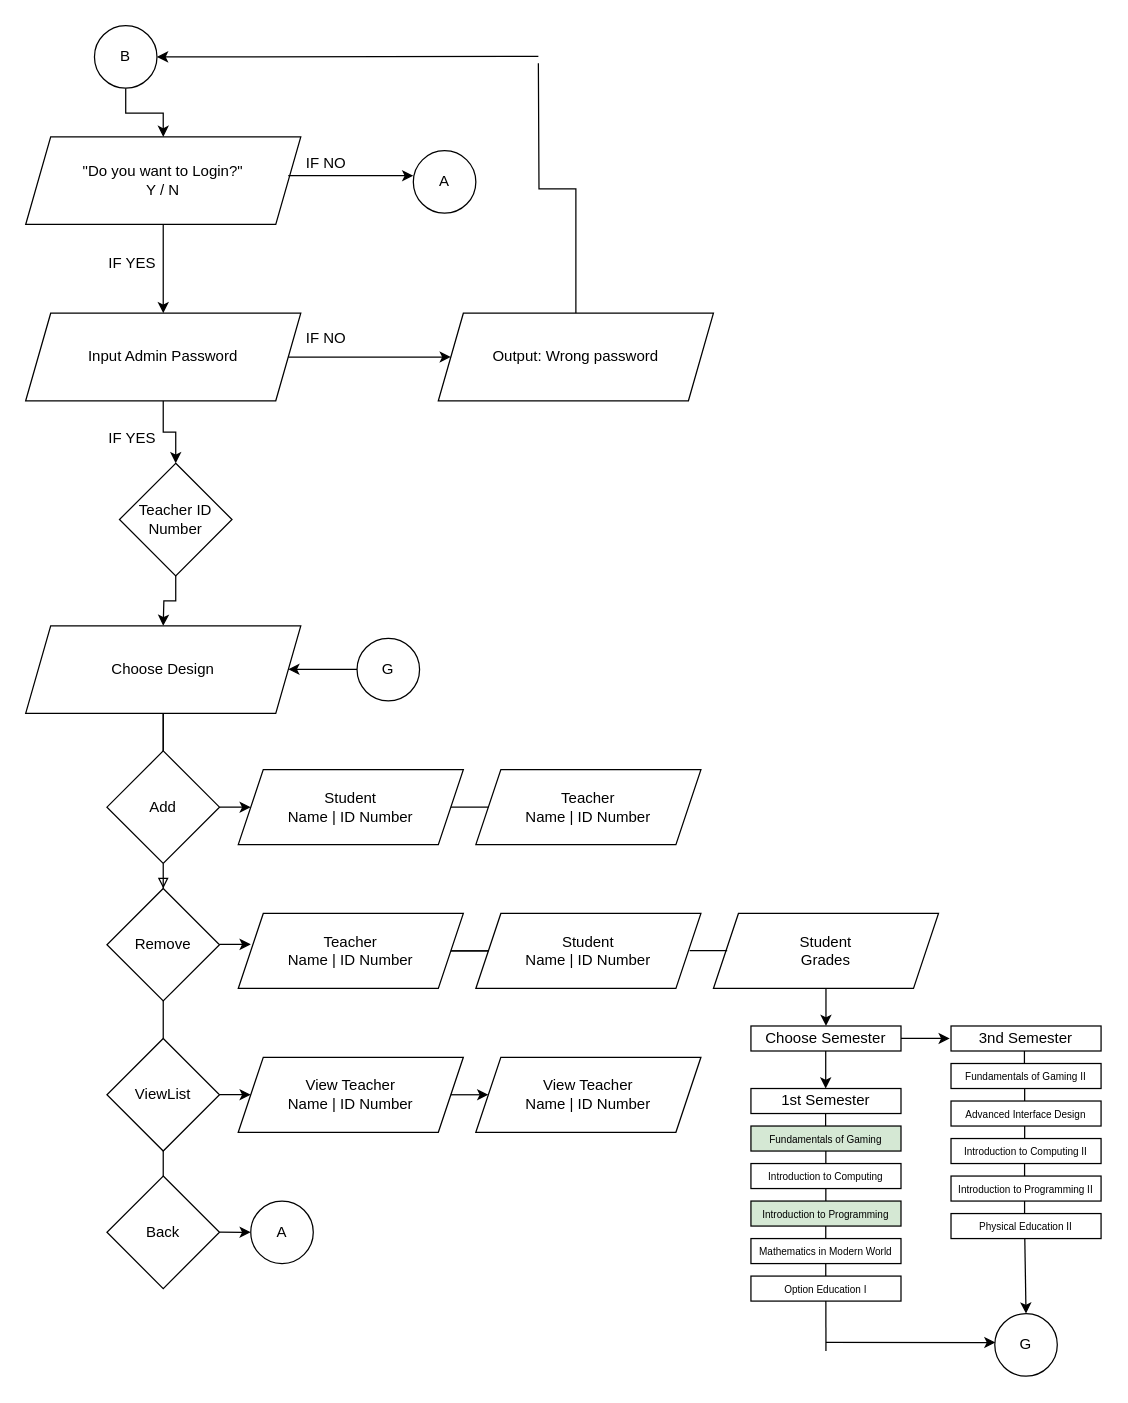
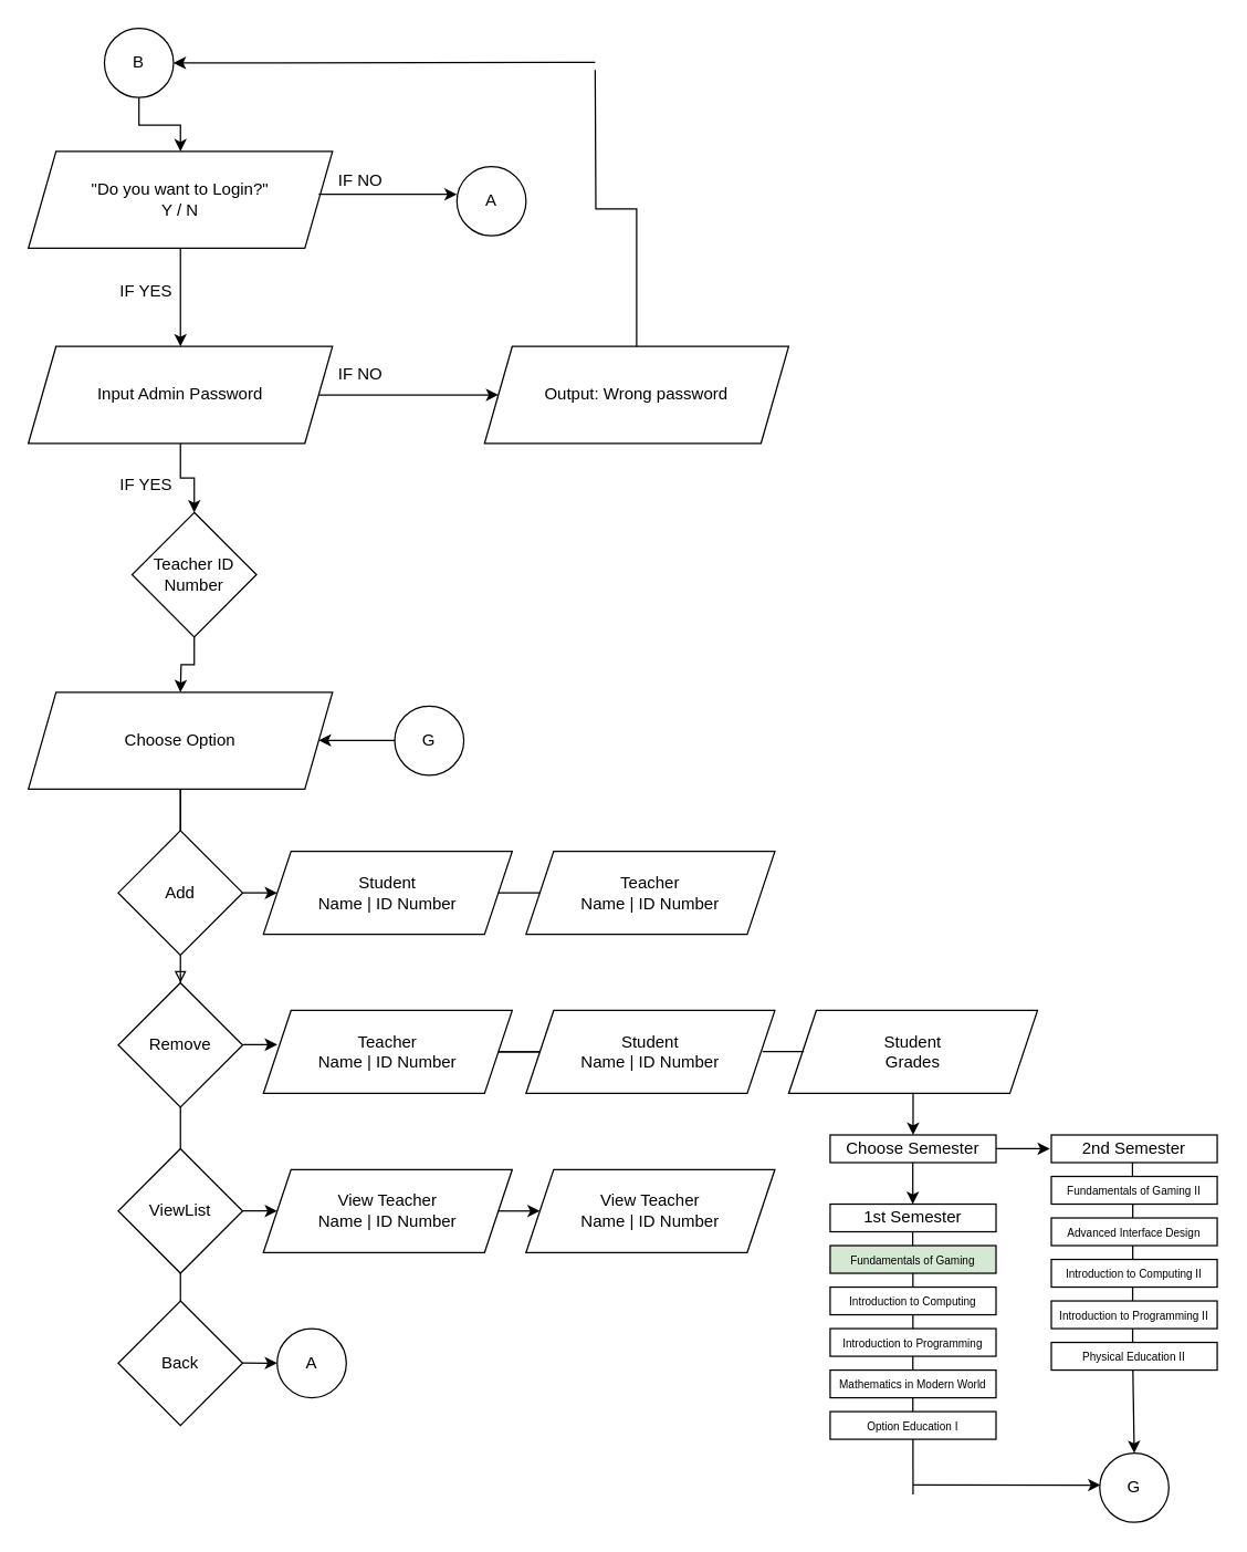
  <mxCell id="0" />
  <mxCell id="1" parent="0" />
  <mxCell id="2" style="edgeStyle=orthogonalEdgeStyle;rounded=0;orthogonalLoop=1;jettySize=auto;html=1;entryX=0.5;entryY=0;entryDx=0;entryDy=0;" edge="1" parent="1" source="3" target="10"><mxGeometry relative="1" as="geometry" /></mxCell>
  <mxCell id="3" value="B" style="ellipse;whiteSpace=wrap;html=1;aspect=fixed;container=1;" vertex="1" parent="1"><mxGeometry x="75" y="20" width="50" height="50" as="geometry"><mxRectangle x="245" y="10" width="40" height="20" as="alternateBounds" /></mxGeometry></mxCell>
  <mxCell id="4" style="edgeStyle=orthogonalEdgeStyle;rounded=0;orthogonalLoop=1;jettySize=auto;html=1;entryX=0.5;entryY=0;entryDx=0;entryDy=0;" edge="1" parent="1" source="6" target="8"><mxGeometry relative="1" as="geometry" /></mxCell>
  <mxCell id="5" style="edgeStyle=orthogonalEdgeStyle;rounded=0;orthogonalLoop=1;jettySize=auto;html=1;" edge="1" parent="1" source="6" target="13"><mxGeometry relative="1" as="geometry" /></mxCell>
  <mxCell id="6" value="Input Admin Password" style="shape=parallelogram;perimeter=parallelogramPerimeter;whiteSpace=wrap;html=1;fixedSize=1;" vertex="1" parent="1"><mxGeometry x="20" y="250" width="220" height="70" as="geometry" /></mxCell>
  <mxCell id="7" style="edgeStyle=orthogonalEdgeStyle;rounded=0;orthogonalLoop=1;jettySize=auto;html=1;endArrow=classic;endFill=1;" edge="1" parent="1" source="8"><mxGeometry relative="1" as="geometry"><mxPoint x="130" y="500" as="targetPoint" /></mxGeometry></mxCell>
  <mxCell id="8" value="Teacher ID&lt;br&gt;Number" style="rhombus;whiteSpace=wrap;html=1;" vertex="1" parent="1"><mxGeometry x="95" y="370" width="90" height="90" as="geometry" /></mxCell>
  <mxCell id="9" style="edgeStyle=orthogonalEdgeStyle;rounded=0;orthogonalLoop=1;jettySize=auto;html=1;" edge="1" parent="1" source="10"><mxGeometry relative="1" as="geometry"><mxPoint x="130" y="250" as="targetPoint" /></mxGeometry></mxCell>
  <mxCell id="10" value="&quot;Do you want to Login?&quot;&lt;br&gt;Y / N" style="shape=parallelogram;perimeter=parallelogramPerimeter;whiteSpace=wrap;html=1;fixedSize=1;" vertex="1" parent="1"><mxGeometry x="20" y="109" width="220" height="70" as="geometry" /></mxCell>
  <mxCell id="11" value="A" style="ellipse;whiteSpace=wrap;html=1;aspect=fixed;" vertex="1" parent="1"><mxGeometry x="330" y="120" width="50" height="50" as="geometry" /></mxCell>
  <mxCell id="12" style="edgeStyle=orthogonalEdgeStyle;rounded=0;orthogonalLoop=1;jettySize=auto;html=1;endArrow=none;endFill=0;" edge="1" parent="1" source="13"><mxGeometry relative="1" as="geometry"><mxPoint x="430" y="50" as="targetPoint" /></mxGeometry></mxCell>
  <mxCell id="13" value="Output: Wrong password" style="shape=parallelogram;perimeter=parallelogramPerimeter;whiteSpace=wrap;html=1;fixedSize=1;" vertex="1" parent="1"><mxGeometry x="350" y="250" width="220" height="70" as="geometry" /></mxCell>
  <mxCell id="14" value="" style="endArrow=classic;html=1;rounded=0;entryX=1;entryY=0.5;entryDx=0;entryDy=0;" edge="1" parent="1" target="3"><mxGeometry width="50" height="50" relative="1" as="geometry"><mxPoint x="430" y="44.58" as="sourcePoint" /><mxPoint x="260" y="44.58" as="targetPoint" /></mxGeometry></mxCell>
  <mxCell id="15" style="edgeStyle=orthogonalEdgeStyle;rounded=0;orthogonalLoop=1;jettySize=auto;html=1;endArrow=block;endFill=0;" edge="1" parent="1" source="18" target="20"><mxGeometry relative="1" as="geometry" /></mxCell>
  <mxCell id="16" value="" style="edgeStyle=orthogonalEdgeStyle;rounded=0;orthogonalLoop=1;jettySize=auto;html=1;endArrow=none;endFill=0;" edge="1" parent="1" source="18" target="22"><mxGeometry relative="1" as="geometry" /></mxCell>
  <mxCell id="17" style="edgeStyle=orthogonalEdgeStyle;rounded=0;orthogonalLoop=1;jettySize=auto;html=1;endArrow=classic;endFill=1;" edge="1" parent="1" source="18"><mxGeometry relative="1" as="geometry"><mxPoint x="200" y="645" as="targetPoint" /></mxGeometry></mxCell>
  <mxCell id="18" value="Add" style="rhombus;whiteSpace=wrap;html=1;" vertex="1" parent="1"><mxGeometry x="85" y="600" width="90" height="90" as="geometry" /></mxCell>
  <mxCell id="19" style="edgeStyle=orthogonalEdgeStyle;rounded=0;orthogonalLoop=1;jettySize=auto;html=1;endArrow=none;endFill=0;" edge="1" parent="1" source="20" target="24"><mxGeometry relative="1" as="geometry" /></mxCell>
  <mxCell id="20" value="Remove" style="rhombus;whiteSpace=wrap;html=1;" vertex="1" parent="1"><mxGeometry x="85" y="710" width="90" height="90" as="geometry" /></mxCell>
  <mxCell id="21" style="edgeStyle=orthogonalEdgeStyle;rounded=0;orthogonalLoop=1;jettySize=auto;html=1;endArrow=none;endFill=0;" edge="1" parent="1" source="22"><mxGeometry relative="1" as="geometry"><mxPoint x="130" y="600" as="targetPoint" /></mxGeometry></mxCell>
- <mxCell id="22" value="Choose Design" style="shape=parallelogram;perimeter=parallelogramPerimeter;whiteSpace=wrap;html=1;fixedSize=1;" vertex="1" parent="1"><mxGeometry x="20" y="500" width="220" height="70" as="geometry" /></mxCell>
+ <mxCell id="22" value="Choose Option" style="shape=parallelogram;perimeter=parallelogramPerimeter;whiteSpace=wrap;html=1;fixedSize=1;" vertex="1" parent="1"><mxGeometry x="20" y="500" width="220" height="70" as="geometry" /></mxCell>
  <mxCell id="23" style="edgeStyle=orthogonalEdgeStyle;rounded=0;orthogonalLoop=1;jettySize=auto;html=1;endArrow=none;endFill=0;" edge="1" parent="1" source="24" target="25"><mxGeometry relative="1" as="geometry" /></mxCell>
  <mxCell id="24" value="ViewList" style="rhombus;whiteSpace=wrap;html=1;" vertex="1" parent="1"><mxGeometry x="85" y="830" width="90" height="90" as="geometry" /></mxCell>
  <mxCell id="25" value="Back" style="rhombus;whiteSpace=wrap;html=1;" vertex="1" parent="1"><mxGeometry x="85" y="940" width="90" height="90" as="geometry" /></mxCell>
  <mxCell id="26" value="IF NO" style="text;html=1;align=center;verticalAlign=middle;resizable=0;points=[];autosize=1;strokeColor=none;fillColor=none;" vertex="1" parent="1"><mxGeometry x="235" y="120" width="50" height="20" as="geometry" /></mxCell>
  <mxCell id="27" value="IF YES" style="text;html=1;align=center;verticalAlign=middle;resizable=0;points=[];autosize=1;strokeColor=none;fillColor=none;" vertex="1" parent="1"><mxGeometry x="80" y="200" width="50" height="20" as="geometry" /></mxCell>
  <mxCell id="28" value="IF NO" style="text;html=1;align=center;verticalAlign=middle;resizable=0;points=[];autosize=1;strokeColor=none;fillColor=none;" vertex="1" parent="1"><mxGeometry x="235" y="260" width="50" height="20" as="geometry" /></mxCell>
  <mxCell id="29" value="Student&lt;br&gt;Name | ID Number" style="shape=parallelogram;perimeter=parallelogramPerimeter;whiteSpace=wrap;html=1;fixedSize=1;" vertex="1" parent="1"><mxGeometry x="190" y="615" width="180" height="60" as="geometry" /></mxCell>
  <mxCell id="30" value="IF YES" style="text;html=1;align=center;verticalAlign=middle;resizable=0;points=[];autosize=1;strokeColor=none;fillColor=none;" vertex="1" parent="1"><mxGeometry x="80" y="340" width="50" height="20" as="geometry" /></mxCell>
  <mxCell id="31" value="Teacher&lt;br&gt;Name | ID Number" style="shape=parallelogram;perimeter=parallelogramPerimeter;whiteSpace=wrap;html=1;fixedSize=1;" vertex="1" parent="1"><mxGeometry x="380" y="615" width="180" height="60" as="geometry" /></mxCell>
  <mxCell id="32" value="Student&lt;br&gt;Name | ID Number" style="shape=parallelogram;perimeter=parallelogramPerimeter;whiteSpace=wrap;html=1;fixedSize=1;" vertex="1" parent="1"><mxGeometry x="380" y="730" width="180" height="60" as="geometry" /></mxCell>
  <mxCell id="33" value="" style="edgeStyle=orthogonalEdgeStyle;rounded=0;orthogonalLoop=1;jettySize=auto;html=1;fontSize=8;endArrow=none;endFill=0;" edge="1" parent="1" source="34" target="32"><mxGeometry relative="1" as="geometry" /></mxCell>
  <mxCell id="34" value="Teacher&lt;br&gt;Name | ID Number" style="shape=parallelogram;perimeter=parallelogramPerimeter;whiteSpace=wrap;html=1;fixedSize=1;" vertex="1" parent="1"><mxGeometry x="190" y="730" width="180" height="60" as="geometry" /></mxCell>
  <mxCell id="35" value="" style="endArrow=none;html=1;rounded=0;exitX=1;exitY=0.5;exitDx=0;exitDy=0;" edge="1" parent="1" source="29" target="31"><mxGeometry width="50" height="50" relative="1" as="geometry"><mxPoint x="360" y="650" as="sourcePoint" /><mxPoint x="410" y="600" as="targetPoint" /></mxGeometry></mxCell>
  <mxCell id="36" style="edgeStyle=orthogonalEdgeStyle;rounded=0;orthogonalLoop=1;jettySize=auto;html=1;endArrow=classic;endFill=1;" edge="1" parent="1"><mxGeometry relative="1" as="geometry"><mxPoint x="174.971" y="754.739" as="sourcePoint" /><mxPoint x="200" y="754.71" as="targetPoint" /></mxGeometry></mxCell>
  <mxCell id="37" value="" style="endArrow=none;html=1;rounded=0;exitX=1;exitY=0.5;exitDx=0;exitDy=0;" edge="1" parent="1"><mxGeometry width="50" height="50" relative="1" as="geometry"><mxPoint x="360" y="759.9" as="sourcePoint" /><mxPoint x="390" y="759.9" as="targetPoint" /></mxGeometry></mxCell>
  <mxCell id="38" style="edgeStyle=orthogonalEdgeStyle;rounded=0;orthogonalLoop=1;jettySize=auto;html=1;endArrow=classic;endFill=1;" edge="1" parent="1"><mxGeometry relative="1" as="geometry"><mxPoint x="660" y="820" as="targetPoint" /><mxPoint x="649" y="790" as="sourcePoint" /></mxGeometry></mxCell>
  <mxCell id="39" value="Student &lt;br&gt;Grades" style="shape=parallelogram;perimeter=parallelogramPerimeter;whiteSpace=wrap;html=1;fixedSize=1;" vertex="1" parent="1"><mxGeometry x="570" y="730" width="180" height="60" as="geometry" /></mxCell>
  <mxCell id="40" style="edgeStyle=orthogonalEdgeStyle;rounded=0;orthogonalLoop=1;jettySize=auto;html=1;endArrow=classic;endFill=1;entryX=0;entryY=0.5;entryDx=0;entryDy=0;" edge="1" parent="1" source="41"><mxGeometry relative="1" as="geometry"><mxPoint x="759" y="830" as="targetPoint" /></mxGeometry></mxCell>
  <mxCell id="41" value="Choose Semester" style="rounded=0;whiteSpace=wrap;html=1;" vertex="1" parent="1"><mxGeometry x="600" y="820" width="120" height="20" as="geometry" /></mxCell>
  <mxCell id="42" value="1st Semester" style="rounded=0;whiteSpace=wrap;html=1;" vertex="1" parent="1"><mxGeometry x="600" y="870" width="120" height="20" as="geometry" /></mxCell>
- <mxCell id="43" value="3nd Semester" style="rounded=0;whiteSpace=wrap;html=1;" vertex="1" parent="1"><mxGeometry x="760" y="820" width="120" height="20" as="geometry" /></mxCell>
+ <mxCell id="43" value="2nd Semester" style="rounded=0;whiteSpace=wrap;html=1;" vertex="1" parent="1"><mxGeometry x="760" y="820" width="120" height="20" as="geometry" /></mxCell>
  <mxCell id="44" value="" style="endArrow=classic;html=1;rounded=0;" edge="1" parent="1"><mxGeometry width="50" height="50" relative="1" as="geometry"><mxPoint x="659.8" y="840" as="sourcePoint" /><mxPoint x="659.8" y="870" as="targetPoint" /></mxGeometry></mxCell>
  <mxCell id="45" value="" style="endArrow=none;html=1;rounded=0;" edge="1" parent="1"><mxGeometry width="50" height="50" relative="1" as="geometry"><mxPoint x="659.71" y="890" as="sourcePoint" /><mxPoint x="659.71" y="900" as="targetPoint" /></mxGeometry></mxCell>
  <mxCell id="46" value="&lt;font style=&quot;font-size: 8px&quot;&gt;Fundamentals of Gaming&lt;/font&gt;" style="rounded=0;whiteSpace=wrap;html=1;fillColor=#d5e8d4;" vertex="1" parent="1"><mxGeometry x="600" y="900" width="120" height="20" as="geometry" /></mxCell>
  <mxCell id="47" value="" style="endArrow=none;html=1;rounded=0;" edge="1" parent="1"><mxGeometry width="50" height="50" relative="1" as="geometry"><mxPoint x="659.9" y="920" as="sourcePoint" /><mxPoint x="659.9" y="930" as="targetPoint" /></mxGeometry></mxCell>
  <mxCell id="48" value="" style="endArrow=none;html=1;rounded=0;" edge="1" parent="1"><mxGeometry width="50" height="50" relative="1" as="geometry"><mxPoint x="659.9" y="950" as="sourcePoint" /><mxPoint x="659.9" y="960" as="targetPoint" /></mxGeometry></mxCell>
  <mxCell id="49" value="&lt;font style=&quot;font-size: 8px&quot;&gt;Mathematics in Modern World&lt;/font&gt;" style="rounded=0;whiteSpace=wrap;html=1;" vertex="1" parent="1"><mxGeometry x="600" y="990" width="120" height="20" as="geometry" /></mxCell>
  <mxCell id="50" value="&lt;font style=&quot;font-size: 8px&quot;&gt;Introduction to Computing&lt;/font&gt;" style="rounded=0;whiteSpace=wrap;html=1;" vertex="1" parent="1"><mxGeometry x="600" y="930" width="120" height="20" as="geometry" /></mxCell>
- <mxCell id="51" value="&lt;font style=&quot;font-size: 8px&quot;&gt;Introduction to Programming&lt;/font&gt;" style="rounded=0;whiteSpace=wrap;html=1;fillColor=#d5e8d4;" vertex="1" parent="1"><mxGeometry x="600" y="960" width="120" height="20" as="geometry" /></mxCell>
+ <mxCell id="51" value="&lt;font style=&quot;font-size: 8px&quot;&gt;Introduction to Programming&lt;/font&gt;" style="rounded=0;whiteSpace=wrap;html=1;" vertex="1" parent="1"><mxGeometry x="600" y="960" width="120" height="20" as="geometry" /></mxCell>
  <mxCell id="52" value="" style="endArrow=none;html=1;rounded=0;" edge="1" parent="1"><mxGeometry width="50" height="50" relative="1" as="geometry"><mxPoint x="659.83" y="980" as="sourcePoint" /><mxPoint x="659.83" y="990" as="targetPoint" /></mxGeometry></mxCell>
  <mxCell id="53" value="" style="endArrow=none;html=1;rounded=0;" edge="1" parent="1"><mxGeometry width="50" height="50" relative="1" as="geometry"><mxPoint x="659.83" y="1010" as="sourcePoint" /><mxPoint x="659.83" y="1020" as="targetPoint" /></mxGeometry></mxCell>
  <mxCell id="54" value="&lt;font style=&quot;font-size: 8px&quot;&gt;Option Education I&lt;/font&gt;" style="rounded=0;whiteSpace=wrap;html=1;" vertex="1" parent="1"><mxGeometry x="600" y="1020" width="120" height="20" as="geometry" /></mxCell>
  <mxCell id="55" value="" style="endArrow=none;html=1;rounded=0;" edge="1" parent="1"><mxGeometry width="50" height="50" relative="1" as="geometry"><mxPoint x="818.71" y="840" as="sourcePoint" /><mxPoint x="818.71" y="850" as="targetPoint" /></mxGeometry></mxCell>
  <mxCell id="56" value="&lt;font style=&quot;font-size: 8px&quot;&gt;Fundamentals of Gaming II&lt;/font&gt;" style="rounded=0;whiteSpace=wrap;html=1;" vertex="1" parent="1"><mxGeometry x="760" y="850" width="120" height="20" as="geometry" /></mxCell>
  <mxCell id="57" value="" style="endArrow=none;html=1;rounded=0;" edge="1" parent="1"><mxGeometry width="50" height="50" relative="1" as="geometry"><mxPoint x="818.9" y="870" as="sourcePoint" /><mxPoint x="818.9" y="880" as="targetPoint" /></mxGeometry></mxCell>
  <mxCell id="58" value="" style="endArrow=none;html=1;rounded=0;" edge="1" parent="1"><mxGeometry width="50" height="50" relative="1" as="geometry"><mxPoint x="818.9" y="900" as="sourcePoint" /><mxPoint x="818.9" y="910" as="targetPoint" /></mxGeometry></mxCell>
  <mxCell id="59" value="&lt;font style=&quot;font-size: 8px&quot;&gt;Introduction to Programming II&lt;/font&gt;" style="rounded=0;whiteSpace=wrap;html=1;" vertex="1" parent="1"><mxGeometry x="760" y="940" width="120" height="20" as="geometry" /></mxCell>
  <mxCell id="60" value="&lt;font style=&quot;font-size: 8px&quot;&gt;Advanced Interface Design&lt;/font&gt;" style="rounded=0;whiteSpace=wrap;html=1;" vertex="1" parent="1"><mxGeometry x="760" y="880" width="120" height="20" as="geometry" /></mxCell>
  <mxCell id="61" value="&lt;font style=&quot;font-size: 8px&quot;&gt;Introduction to Computing II&lt;/font&gt;" style="rounded=0;whiteSpace=wrap;html=1;" vertex="1" parent="1"><mxGeometry x="760" y="910" width="120" height="20" as="geometry" /></mxCell>
  <mxCell id="62" value="" style="endArrow=none;html=1;rounded=0;" edge="1" parent="1"><mxGeometry width="50" height="50" relative="1" as="geometry"><mxPoint x="818.83" y="930" as="sourcePoint" /><mxPoint x="818.83" y="940" as="targetPoint" /></mxGeometry></mxCell>
  <mxCell id="63" value="" style="endArrow=none;html=1;rounded=0;" edge="1" parent="1"><mxGeometry width="50" height="50" relative="1" as="geometry"><mxPoint x="818.83" y="960" as="sourcePoint" /><mxPoint x="818.83" y="970" as="targetPoint" /></mxGeometry></mxCell>
  <mxCell id="64" value="&lt;font style=&quot;font-size: 8px&quot;&gt;Physical Education II&lt;/font&gt;" style="rounded=0;whiteSpace=wrap;html=1;" vertex="1" parent="1"><mxGeometry x="760" y="970" width="120" height="20" as="geometry" /></mxCell>
  <mxCell id="65" value="" style="endArrow=classic;html=1;rounded=0;fontSize=8;entryX=0.011;entryY=0.463;entryDx=0;entryDy=0;entryPerimeter=0;" edge="1" parent="1"><mxGeometry width="50" height="50" relative="1" as="geometry"><mxPoint x="660" y="1073" as="sourcePoint" /><mxPoint x="795.55" y="1073.15" as="targetPoint" /></mxGeometry></mxCell>
  <mxCell id="66" value="" style="endArrow=classic;html=1;rounded=0;fontSize=8;entryX=0.5;entryY=0;entryDx=0;entryDy=0;" edge="1" parent="1"><mxGeometry width="50" height="50" relative="1" as="geometry"><mxPoint x="819" y="990" as="sourcePoint" /><mxPoint x="820" y="1050" as="targetPoint" /></mxGeometry></mxCell>
  <mxCell id="67" value="" style="endArrow=none;html=1;rounded=0;exitX=1;exitY=0.5;exitDx=0;exitDy=0;" edge="1" parent="1"><mxGeometry width="50" height="50" relative="1" as="geometry"><mxPoint x="551" y="759.8" as="sourcePoint" /><mxPoint x="581" y="759.8" as="targetPoint" /></mxGeometry></mxCell>
  <mxCell id="68" value="" style="endArrow=classic;html=1;rounded=0;fontSize=8;" edge="1" parent="1"><mxGeometry width="50" height="50" relative="1" as="geometry"><mxPoint x="285" y="534.76" as="sourcePoint" /><mxPoint x="230" y="534.76" as="targetPoint" /></mxGeometry></mxCell>
  <mxCell id="69" value="G" style="ellipse;whiteSpace=wrap;html=1;aspect=fixed;" vertex="1" parent="1"><mxGeometry x="285" y="510" width="50" height="50" as="geometry" /></mxCell>
  <mxCell id="70" value="" style="endArrow=classic;html=1;rounded=0;fontSize=8;entryX=0;entryY=0.4;entryDx=0;entryDy=0;entryPerimeter=0;" edge="1" parent="1" target="11"><mxGeometry width="50" height="50" relative="1" as="geometry"><mxPoint x="230" y="140" as="sourcePoint" /><mxPoint x="280" y="90" as="targetPoint" /></mxGeometry></mxCell>
  <mxCell id="71" value="G" style="ellipse;whiteSpace=wrap;html=1;aspect=fixed;" vertex="1" parent="1"><mxGeometry x="795" y="1050" width="50" height="50" as="geometry" /></mxCell>
  <mxCell id="72" value="" style="endArrow=none;html=1;rounded=0;fontSize=8;endSize=9;" edge="1" parent="1"><mxGeometry width="50" height="50" relative="1" as="geometry"><mxPoint x="659.9" y="1040" as="sourcePoint" /><mxPoint x="660" y="1080" as="targetPoint" /></mxGeometry></mxCell>
  <mxCell id="73" value="" style="endArrow=classic;html=1;rounded=0;fontSize=8;" edge="1" parent="1"><mxGeometry width="50" height="50" relative="1" as="geometry"><mxPoint x="175" y="874.8" as="sourcePoint" /><mxPoint x="200" y="875" as="targetPoint" /></mxGeometry></mxCell>
  <mxCell id="74" value="" style="endArrow=classic;html=1;rounded=0;fontSize=8;" edge="1" parent="1"><mxGeometry width="50" height="50" relative="1" as="geometry"><mxPoint x="175" y="984.8" as="sourcePoint" /><mxPoint x="200" y="985" as="targetPoint" /></mxGeometry></mxCell>
  <mxCell id="75" value="View Teacher&lt;br&gt;Name | ID Number" style="shape=parallelogram;perimeter=parallelogramPerimeter;whiteSpace=wrap;html=1;fixedSize=1;" vertex="1" parent="1"><mxGeometry x="190" y="845" width="180" height="60" as="geometry" /></mxCell>
  <mxCell id="76" value="View Teacher&lt;br&gt;Name | ID Number" style="shape=parallelogram;perimeter=parallelogramPerimeter;whiteSpace=wrap;html=1;fixedSize=1;" vertex="1" parent="1"><mxGeometry x="380" y="845" width="180" height="60" as="geometry" /></mxCell>
  <mxCell id="77" value="" style="endArrow=classic;html=1;rounded=0;fontSize=8;entryX=0;entryY=0.5;entryDx=0;entryDy=0;" edge="1" parent="1" source="75" target="76"><mxGeometry width="50" height="50" relative="1" as="geometry"><mxPoint x="360" y="880" as="sourcePoint" /><mxPoint x="390" y="885" as="targetPoint" /></mxGeometry></mxCell>
  <mxCell id="78" value="A" style="ellipse;whiteSpace=wrap;html=1;aspect=fixed;" vertex="1" parent="1"><mxGeometry x="200" y="960" width="50" height="50" as="geometry" /></mxCell>
